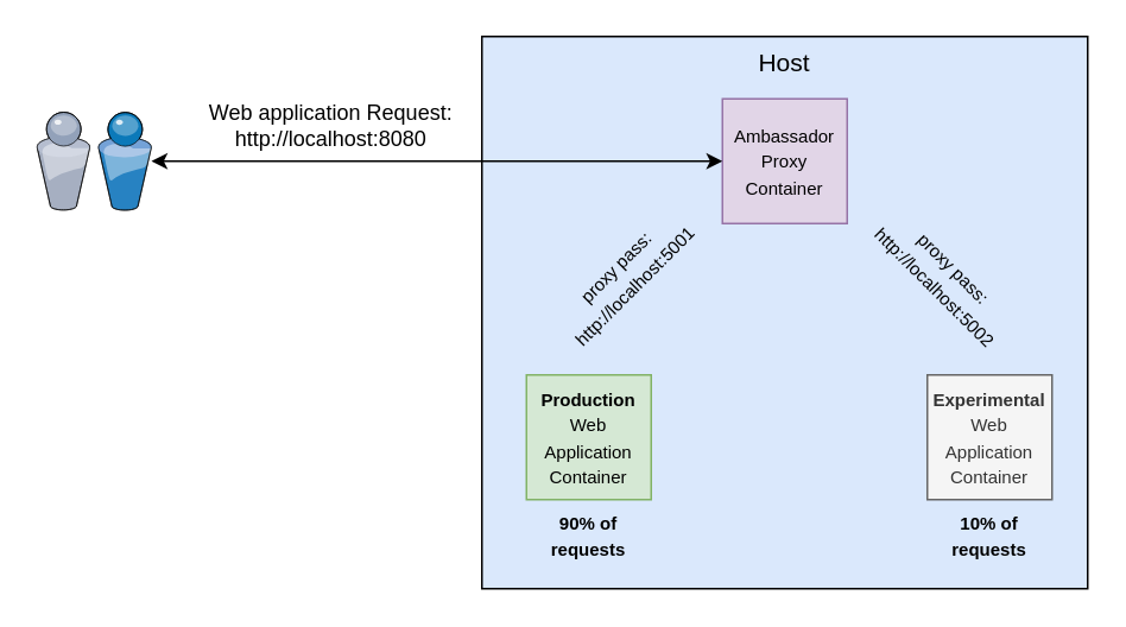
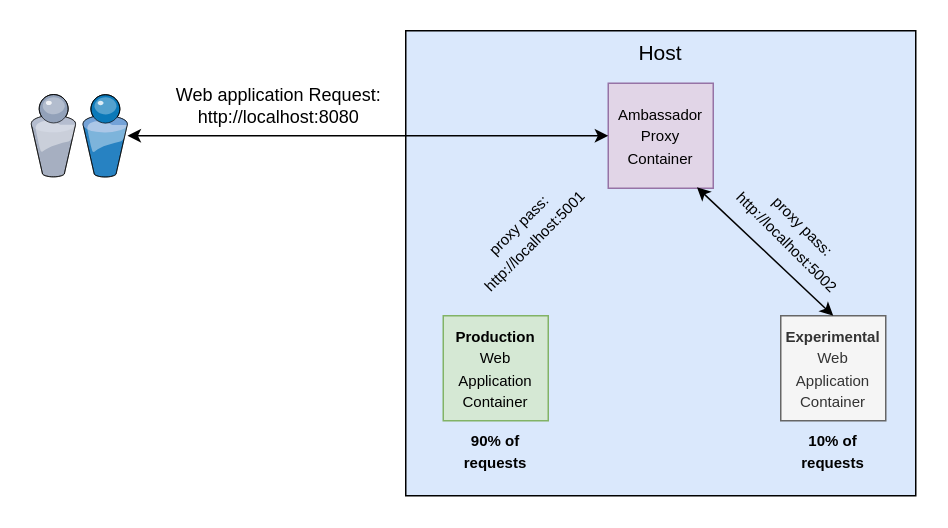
  <mxCell id="0" style=";html=1;" />
  <mxCell id="1" style=";html=1;" parent="0" />
  <mxCell id="2" value="Host" style="whiteSpace=wrap;html=1;fillColor=#dae8fc;fontSize=14;verticalAlign=top;" parent="1" vertex="1"><mxGeometry x="270" y="20" width="340" height="310" as="geometry" /></mxCell>
  <mxCell id="3" value="" style="verticalLabelPosition=bottom;aspect=fixed;html=1;verticalAlign=top;strokeColor=none;align=center;outlineConnect=0;shape=mxgraph.citrix.users;" parent="1" vertex="1"><mxGeometry x="20" y="62.5" width="64.5" height="55" as="geometry" /></mxCell>
  <mxCell id="4" value="&lt;font style=&quot;font-size: 10px&quot;&gt;&lt;b&gt;Production&lt;/b&gt; Web Application Container&lt;/font&gt;" style="whiteSpace=wrap;html=1;aspect=fixed;fillColor=#d5e8d4;strokeColor=#82b366;" parent="1" vertex="1"><mxGeometry x="295" y="210" width="70" height="70" as="geometry" /></mxCell>
  <mxCell id="5" value="&lt;font style=&quot;font-size: 10px&quot;&gt;&lt;b&gt;Experimental&lt;/b&gt; Web Application Container&lt;/font&gt;" style="whiteSpace=wrap;html=1;aspect=fixed;fillColor=#f5f5f5;strokeColor=#666666;fontColor=#333333;" parent="1" vertex="1"><mxGeometry x="520" y="210" width="70" height="70" as="geometry" /></mxCell>
  <mxCell id="6" value="Web application Request:&lt;br&gt;http://localhost:8080" style="text;html=1;resizable=0;autosize=1;align=center;verticalAlign=middle;points=[];fillColor=none;strokeColor=none;rounded=0;" parent="1" vertex="1"><mxGeometry x="105" y="55" width="160" height="30" as="geometry" /></mxCell>
  <mxCell id="7" value="&lt;font style=&quot;font-size: 10px&quot;&gt;Ambassador Proxy Container&lt;/font&gt;" style="whiteSpace=wrap;html=1;aspect=fixed;fillColor=#e1d5e7;strokeColor=#9673a6;" vertex="1" parent="1"><mxGeometry x="405" y="55" width="70" height="70" as="geometry" /></mxCell>
  <mxCell id="8" value="" style="endArrow=classic;startArrow=classic;html=1;entryX=0;entryY=0.5;entryDx=0;entryDy=0;" edge="1" parent="1" source="3" target="7"><mxGeometry width="50" height="50" relative="1" as="geometry"><mxPoint x="330" y="210" as="sourcePoint" /><mxPoint x="380" y="160" as="targetPoint" /></mxGeometry></mxCell>
+ <mxCell id="9" value="" style="endArrow=classic;startArrow=classic;html=1;exitX=0.5;exitY=0;exitDx=0;exitDy=0;entryX=0.845;entryY=0.991;entryDx=0;entryDy=0;entryPerimeter=0;" edge="1" parent="1" source="5" target="7"><mxGeometry width="50" height="50" relative="1" as="geometry"><mxPoint x="406.71" y="169.86" as="sourcePoint" /><mxPoint x="440.004" y="125" as="targetPoint" /></mxGeometry></mxCell>
  <mxCell id="10" value="&lt;b&gt;&lt;font style=&quot;font-size: 10px&quot;&gt;90% of requests&lt;/font&gt;&lt;/b&gt;" style="text;html=1;strokeColor=none;fillColor=none;align=center;verticalAlign=middle;whiteSpace=wrap;rounded=0;" vertex="1" parent="1"><mxGeometry x="295" y="290" width="70" height="20" as="geometry" /></mxCell>
  <mxCell id="11" value="&lt;b&gt;&lt;font style=&quot;font-size: 10px&quot;&gt;10% of requests&lt;/font&gt;&lt;/b&gt;" style="text;html=1;strokeColor=none;fillColor=none;align=center;verticalAlign=middle;whiteSpace=wrap;rounded=0;" vertex="1" parent="1"><mxGeometry x="520" y="290" width="70" height="20" as="geometry" /></mxCell>
  <mxCell id="12" value="&lt;font style=&quot;font-size: 10px&quot;&gt;proxy pass:&lt;br&gt;http://localhost:5001&lt;/font&gt;" style="text;html=1;resizable=0;autosize=1;align=center;verticalAlign=middle;points=[];fillColor=none;strokeColor=none;rounded=0;rotation=-45;" vertex="1" parent="1"><mxGeometry x="295" y="140" width="110" height="30" as="geometry" /></mxCell>
  <mxCell id="13" value="&lt;font style=&quot;font-size: 10px&quot;&gt;proxy pass:&lt;br&gt;http://localhost:5002&lt;/font&gt;" style="text;html=1;resizable=0;autosize=1;align=center;verticalAlign=middle;points=[];fillColor=none;strokeColor=none;rounded=0;rotation=45;" vertex="1" parent="1"><mxGeometry x="475" y="140" width="110" height="30" as="geometry" /></mxCell>
